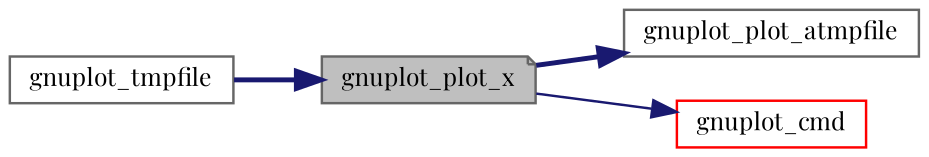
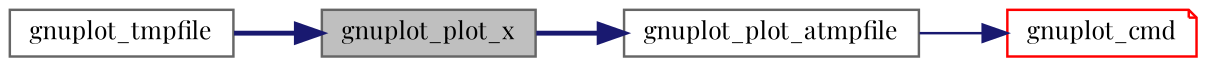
  digraph {
    fontname="Playfair Display"
    rankdir=LR
    node [color=gray40 fillcolor=white fontname="Playfair Display" fontsize=10 shape=note style=filled]
    edge [color=midnightblue fontname="Playfair Display" fontsize=10 labelfontname=Helvetica labelfontsize=10 style=bold]
-   n1 [fillcolor=grey75 fontcolor=black height=0.2 label=gnuplot_plot_x width=0.4]
+   n1 [fillcolor=grey75 fontcolor=black height=0.2 label=gnuplot_plot_x shape=box width=0.4]
    n2 [height=0.2 label=gnuplot_plot_atmpfile shape=box width=0.4]
-   n3 [color=red height=0.2 label=gnuplot_cmd shape=box width=0.4]
+   n3 [color=red height=0.2 label=gnuplot_cmd width=0.4]
    n4 [height=0.2 label=gnuplot_tmpfile shape=box width=0.4]
    n1 -> n2
-   n1 -> n3 [style=solid]
+   n2 -> n3 [style=solid]
    n4 -> n1
  }
